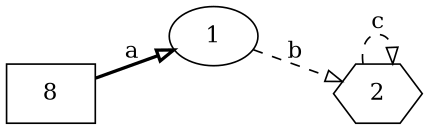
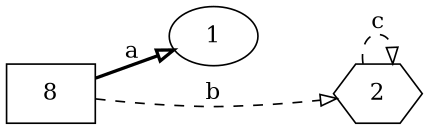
  digraph {
    rankdir=LR
    edge [arrowhead=onormal style=dashed]
    n1 [label=8 shape=box]
    n2 [label=1 shape=ellipse]
    n3 [label=2 shape=hexagon]
    n1 -> n2 [label=a style=bold]
-   n2 -> n3 [label=b]
+   n1 -> n3 [label=b]
    n3 -> n3 [label=c]
  }
